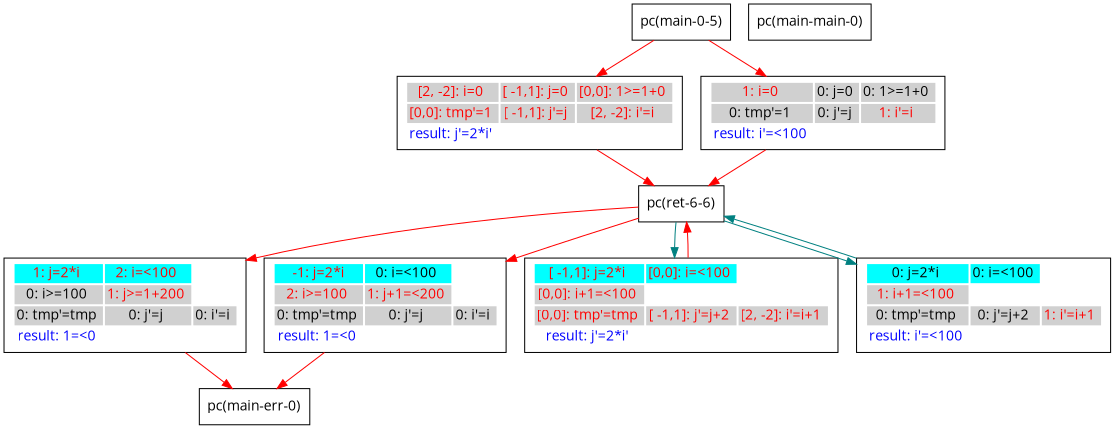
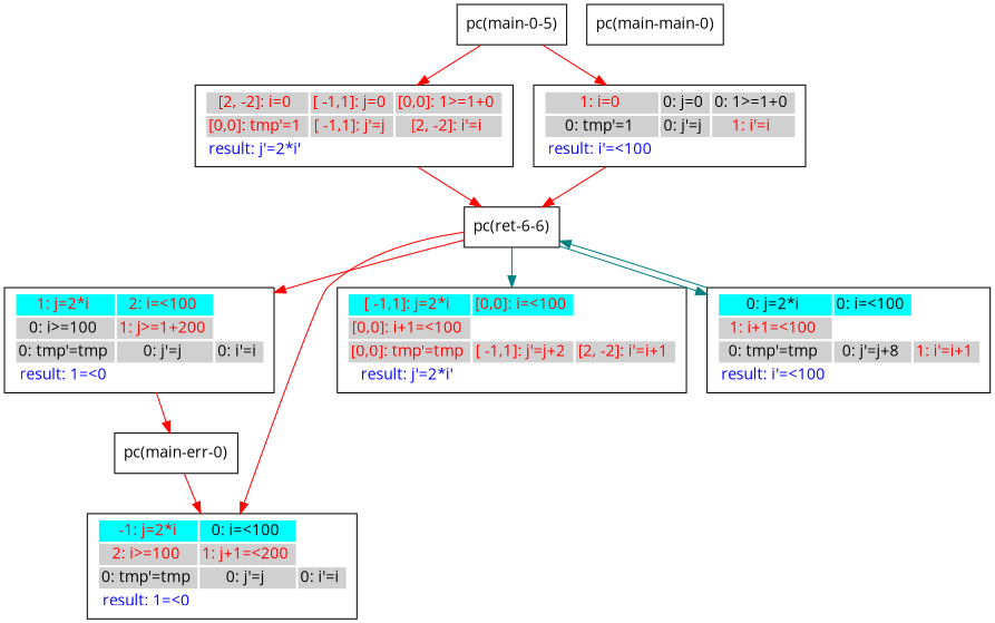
  digraph {
    fontname="Open Sans"
    rankdir=TB
    node [fontname="Open Sans" shape=box]
    edge [color=red fontname="Open Sans"]
    n1 [label="pc(main-0-5)"]
    n2 [label=<<TABLE border="0"><TR><TD bgcolor = "#D0D0D0"><FONT COLOR="red">[2, -2]: i=0 </FONT></TD><TD bgcolor = "#D0D0D0"><FONT COLOR="red">[ -1,1]: j=0 </FONT></TD><TD bgcolor = "#D0D0D0"><FONT COLOR="red">[0,0]: 1&#062;=1+0 </FONT></TD></TR><TR><TD bgcolor = "#D0D0D0"><FONT COLOR="red">[0,0]: tmp'=1 </FONT></TD><TD bgcolor = "#D0D0D0"><FONT COLOR="red">[ -1,1]: j'=j </FONT></TD><TD bgcolor = "#D0D0D0"><FONT COLOR="red">[2, -2]: i'=i </FONT></TD></TR><TR><TD bgcolor = "white"><FONT COLOR="blue">result: j'=2*i' </FONT></TD></TR></TABLE>>]
    n3 [label=<<TABLE border="0"><TR><TD bgcolor = "#D0D0D0"><FONT COLOR="red">1: i=0 </FONT></TD><TD bgcolor = "#D0D0D0"><FONT COLOR="black">0: j=0 </FONT></TD><TD bgcolor = "#D0D0D0"><FONT COLOR="black">0: 1&#062;=1+0 </FONT></TD></TR><TR><TD bgcolor = "#D0D0D0"><FONT COLOR="black">0: tmp'=1 </FONT></TD><TD bgcolor = "#D0D0D0"><FONT COLOR="black">0: j'=j </FONT></TD><TD bgcolor = "#D0D0D0"><FONT COLOR="red">1: i'=i </FONT></TD></TR><TR><TD bgcolor = "white"><FONT COLOR="blue">result: i'=&#060;100 </FONT></TD></TR></TABLE>>]
    n4 [label="pc(ret-6-6)"]
    n5 [label=<<TABLE border="0"><TR><TD bgcolor = "#00FFFF"><FONT COLOR="red">1: j=2*i </FONT></TD><TD bgcolor = "#00FFFF"><FONT COLOR="red">2: i=&#060;100 </FONT></TD></TR><TR><TD bgcolor = "#D0D0D0"><FONT COLOR="black">0: i&#062;=100 </FONT></TD><TD bgcolor = "#D0D0D0"><FONT COLOR="red">1: j&#062;=1+200 </FONT></TD></TR><TR><TD bgcolor = "#D0D0D0"><FONT COLOR="black">0: tmp'=tmp </FONT></TD><TD bgcolor = "#D0D0D0"><FONT COLOR="black">0: j'=j </FONT></TD><TD bgcolor = "#D0D0D0"><FONT COLOR="black">0: i'=i </FONT></TD></TR><TR><TD bgcolor = "white"><FONT COLOR="blue">result: 1=&#060;0 </FONT></TD></TR></TABLE>>]
    n6 [label=<<TABLE border="0"><TR><TD bgcolor = "#00FFFF"><FONT COLOR="red"> -1: j=2*i </FONT></TD><TD bgcolor = "#00FFFF"><FONT COLOR="black">0: i=&#060;100 </FONT></TD></TR><TR><TD bgcolor = "#D0D0D0"><FONT COLOR="red">2: i&#062;=100 </FONT></TD><TD bgcolor = "#D0D0D0"><FONT COLOR="red">1: j+1=&#060;200 </FONT></TD></TR><TR><TD bgcolor = "#D0D0D0"><FONT COLOR="black">0: tmp'=tmp </FONT></TD><TD bgcolor = "#D0D0D0"><FONT COLOR="black">0: j'=j </FONT></TD><TD bgcolor = "#D0D0D0"><FONT COLOR="black">0: i'=i </FONT></TD></TR><TR><TD bgcolor = "white"><FONT COLOR="blue">result: 1=&#060;0 </FONT></TD></TR></TABLE>>]
    n7 [label=<<TABLE border="0"><TR><TD bgcolor = "#00FFFF"><FONT COLOR="red">[ -1,1]: j=2*i </FONT></TD><TD bgcolor = "#00FFFF"><FONT COLOR="red">[0,0]: i=&#060;100 </FONT></TD></TR><TR><TD bgcolor = "#D0D0D0"><FONT COLOR="red">[0,0]: i+1=&#060;100 </FONT></TD></TR><TR><TD bgcolor = "#D0D0D0"><FONT COLOR="red">[0,0]: tmp'=tmp </FONT></TD><TD bgcolor = "#D0D0D0"><FONT COLOR="red">[ -1,1]: j'=j+2 </FONT></TD><TD bgcolor = "#D0D0D0"><FONT COLOR="red">[2, -2]: i'=i+1 </FONT></TD></TR><TR><TD bgcolor = "white"><FONT COLOR="blue">result: j'=2*i' </FONT></TD></TR></TABLE>>]
-   n8 [label=<<TABLE border="0"><TR><TD bgcolor = "#00FFFF"><FONT COLOR="black">0: j=2*i </FONT></TD><TD bgcolor = "#00FFFF"><FONT COLOR="black">0: i=&#060;100 </FONT></TD></TR><TR><TD bgcolor = "#D0D0D0"><FONT COLOR="red">1: i+1=&#060;100 </FONT></TD></TR><TR><TD bgcolor = "#D0D0D0"><FONT COLOR="black">0: tmp'=tmp </FONT></TD><TD bgcolor = "#D0D0D0"><FONT COLOR="black">0: j'=j+2 </FONT></TD><TD bgcolor = "#D0D0D0"><FONT COLOR="red">1: i'=i+1 </FONT></TD></TR><TR><TD bgcolor = "white"><FONT COLOR="blue">result: i'=&#060;100 </FONT></TD></TR></TABLE>>]
+   n8 [label=<<TABLE border="0"><TR><TD bgcolor = "#00FFFF"><FONT COLOR="black">0: j=2*i </FONT></TD><TD bgcolor = "#00FFFF"><FONT COLOR="black">0: i=&#060;100 </FONT></TD></TR><TR><TD bgcolor = "#D0D0D0"><FONT COLOR="red">1: i+1=&#060;100 </FONT></TD></TR><TR><TD bgcolor = "#D0D0D0"><FONT COLOR="black">0: tmp'=tmp </FONT></TD><TD bgcolor = "#D0D0D0"><FONT COLOR="black">0: j'=j+8 </FONT></TD><TD bgcolor = "#D0D0D0"><FONT COLOR="red">1: i'=i+1 </FONT></TD></TR><TR><TD bgcolor = "white"><FONT COLOR="blue">result: i'=&#060;100 </FONT></TD></TR></TABLE>>]
    n9 [label="pc(main-err-0)"]
    n10 [label="pc(main-main-0)"]
    n1 -> n2
    n1 -> n3
    n2 -> n4
    n3 -> n4
    n4 -> n5
    n4 -> n6
    n4 -> n7 [color=teal]
    n4 -> n8 [color=teal]
    n5 -> n9
-   n6 -> n9
-   n7 -> n4
+   n9 -> n6
    n8 -> n4 [color=teal]
  }
